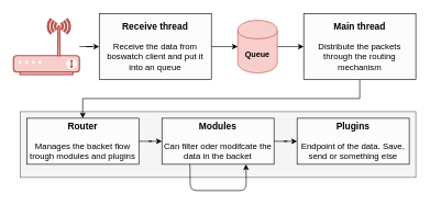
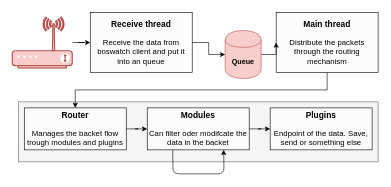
  <mxCell id="0" />
  <mxCell id="1" parent="0" />
  <mxCell id="2" value="" style="rounded=0;whiteSpace=wrap;html=1;strokeColor=#666666;fillColor=#f5f5f5;fontColor=#333333;align=left;" vertex="1" parent="1"><mxGeometry x="30" y="169" width="600" height="100" as="geometry" /></mxCell>
  <mxCell id="3" style="edgeStyle=orthogonalEdgeStyle;rounded=0;orthogonalLoop=1;jettySize=auto;html=1;entryX=0.5;entryY=0;entryDx=0;entryDy=0;" edge="1" parent="1" source="4" target="15"><mxGeometry relative="1" as="geometry"><Array as="points"><mxPoint x="545" y="149" /><mxPoint x="125" y="149" /></Array></mxGeometry></mxCell>
  <mxCell id="4" value="&lt;font&gt;&lt;b&gt;&lt;font style=&quot;font-size: 14px&quot;&gt;Main thread&lt;/font&gt;&lt;/b&gt;&lt;br&gt;&lt;br&gt;&lt;span style=&quot;font-size: 13px&quot;&gt;Distribute the packets through the routing mechanism&lt;/span&gt;&lt;br&gt;&lt;/font&gt;" style="rounded=0;whiteSpace=wrap;html=1;strokeColor=#000000;fillColor=#FCFCFC;" vertex="1" parent="1"><mxGeometry x="460" y="20" width="170" height="100" as="geometry" /></mxCell>
  <mxCell id="5" style="edgeStyle=orthogonalEdgeStyle;rounded=0;orthogonalLoop=1;jettySize=auto;html=1;exitX=1;exitY=0.5;exitDx=0;exitDy=0;entryX=0;entryY=0.5;entryDx=0;entryDy=0;" edge="1" parent="1" source="6" target="4"><mxGeometry relative="1" as="geometry" /></mxCell>
- <mxCell id="6" value="&lt;b&gt;Queue&lt;/b&gt;" style="shape=cylinder;whiteSpace=wrap;html=1;boundedLbl=1;backgroundOutline=1;strokeColor=#b85450;fillColor=#f8cecc;" vertex="1" parent="1"><mxGeometry x="360" y="30" width="60" height="80" as="geometry" /></mxCell>
+ <mxCell id="6" value="&lt;b&gt;Queue&lt;/b&gt;" style="shape=cylinder;whiteSpace=wrap;html=1;boundedLbl=1;backgroundOutline=1;strokeColor=#b85450;fillColor=#f8cecc;" vertex="1" parent="1"><mxGeometry x="375" y="50" width="60" height="80" as="geometry" /></mxCell>
  <mxCell id="7" style="edgeStyle=orthogonalEdgeStyle;rounded=0;orthogonalLoop=1;jettySize=auto;html=1;entryX=0;entryY=0.5;entryDx=0;entryDy=0;" edge="1" parent="1" source="8" target="10"><mxGeometry relative="1" as="geometry" /></mxCell>
  <mxCell id="8" value="" style="verticalAlign=top;verticalLabelPosition=bottom;labelPosition=center;align=center;html=1;outlineConnect=0;fillColor=#f8cecc;strokeColor=#b85450;gradientDirection=north;strokeWidth=2;shape=mxgraph.networks.wireless_modem;" vertex="1" parent="1"><mxGeometry x="20" y="27.5" width="100" height="85" as="geometry" /></mxCell>
  <mxCell id="9" style="edgeStyle=orthogonalEdgeStyle;rounded=0;orthogonalLoop=1;jettySize=auto;html=1;exitX=1;exitY=0.5;exitDx=0;exitDy=0;entryX=0;entryY=0.5;entryDx=0;entryDy=0;" edge="1" parent="1" source="10" target="6"><mxGeometry relative="1" as="geometry" /></mxCell>
  <mxCell id="10" value="&lt;font&gt;&lt;b&gt;&lt;font style=&quot;font-size: 14px&quot;&gt;Receive thread&lt;/font&gt;&lt;/b&gt;&lt;br&gt;&lt;br&gt;&lt;span style=&quot;font-size: 13px&quot;&gt;Receive the data from boswatch client and put it into an queue&lt;/span&gt;&lt;br&gt;&lt;/font&gt;" style="rounded=0;whiteSpace=wrap;html=1;strokeColor=#000000;fillColor=#FCFCFC;" vertex="1" parent="1"><mxGeometry x="150" y="20" width="170" height="100" as="geometry" /></mxCell>
  <mxCell id="11" value="" style="edgeStyle=orthogonalEdgeStyle;rounded=0;orthogonalLoop=1;jettySize=auto;html=1;" edge="1" parent="1" source="12" target="13"><mxGeometry relative="1" as="geometry" /></mxCell>
  <mxCell id="12" value="&lt;font&gt;&lt;b&gt;&lt;font style=&quot;font-size: 14px&quot;&gt;Modules&lt;/font&gt;&lt;/b&gt;&lt;br&gt;&lt;br&gt;&lt;span style=&quot;font-size: 13px&quot;&gt;Can filter oder modifcate the data in the backet&lt;/span&gt;&lt;br&gt;&lt;/font&gt;" style="rounded=0;whiteSpace=wrap;html=1;strokeColor=#000000;fillColor=#FCFCFC;" vertex="1" parent="1"><mxGeometry x="245" y="179" width="170" height="70" as="geometry" /></mxCell>
  <mxCell id="13" value="&lt;font&gt;&lt;b&gt;&lt;font style=&quot;font-size: 14px&quot;&gt;Plugins&lt;/font&gt;&lt;/b&gt;&lt;br&gt;&lt;br&gt;&lt;span style=&quot;font-size: 13px&quot;&gt;Endpoint of the data. Save, send or something else&lt;/span&gt;&lt;br&gt;&lt;/font&gt;" style="rounded=0;whiteSpace=wrap;html=1;strokeColor=#000000;fillColor=#FCFCFC;" vertex="1" parent="1"><mxGeometry x="450" y="179" width="170" height="70" as="geometry" /></mxCell>
  <mxCell id="14" value="" style="edgeStyle=orthogonalEdgeStyle;rounded=0;orthogonalLoop=1;jettySize=auto;html=1;" edge="1" parent="1" source="15" target="12"><mxGeometry relative="1" as="geometry" /></mxCell>
  <mxCell id="15" value="&lt;font&gt;&lt;span style=&quot;font-size: 14px&quot;&gt;&lt;b&gt;Router&lt;/b&gt;&lt;/span&gt;&lt;br&gt;&lt;br&gt;&lt;span style=&quot;font-size: 13px&quot;&gt;Manages the backet flow trough modules and plugins&lt;/span&gt;&lt;br&gt;&lt;/font&gt;" style="rounded=0;whiteSpace=wrap;html=1;strokeColor=#000000;fillColor=#FCFCFC;" vertex="1" parent="1"><mxGeometry x="40" y="179" width="170" height="70" as="geometry" /></mxCell>
  <mxCell id="16" value="" style="endArrow=classic;html=1;exitX=0.25;exitY=1;exitDx=0;exitDy=0;entryX=0.75;entryY=1;entryDx=0;entryDy=0;" edge="1" parent="1" source="12" target="12"><mxGeometry width="50" height="50" relative="1" as="geometry"><mxPoint x="0" y="329" as="sourcePoint" /><mxPoint x="430" y="329" as="targetPoint" /><Array as="points"><mxPoint x="288" y="289" /><mxPoint x="373" y="289" /></Array></mxGeometry></mxCell>
